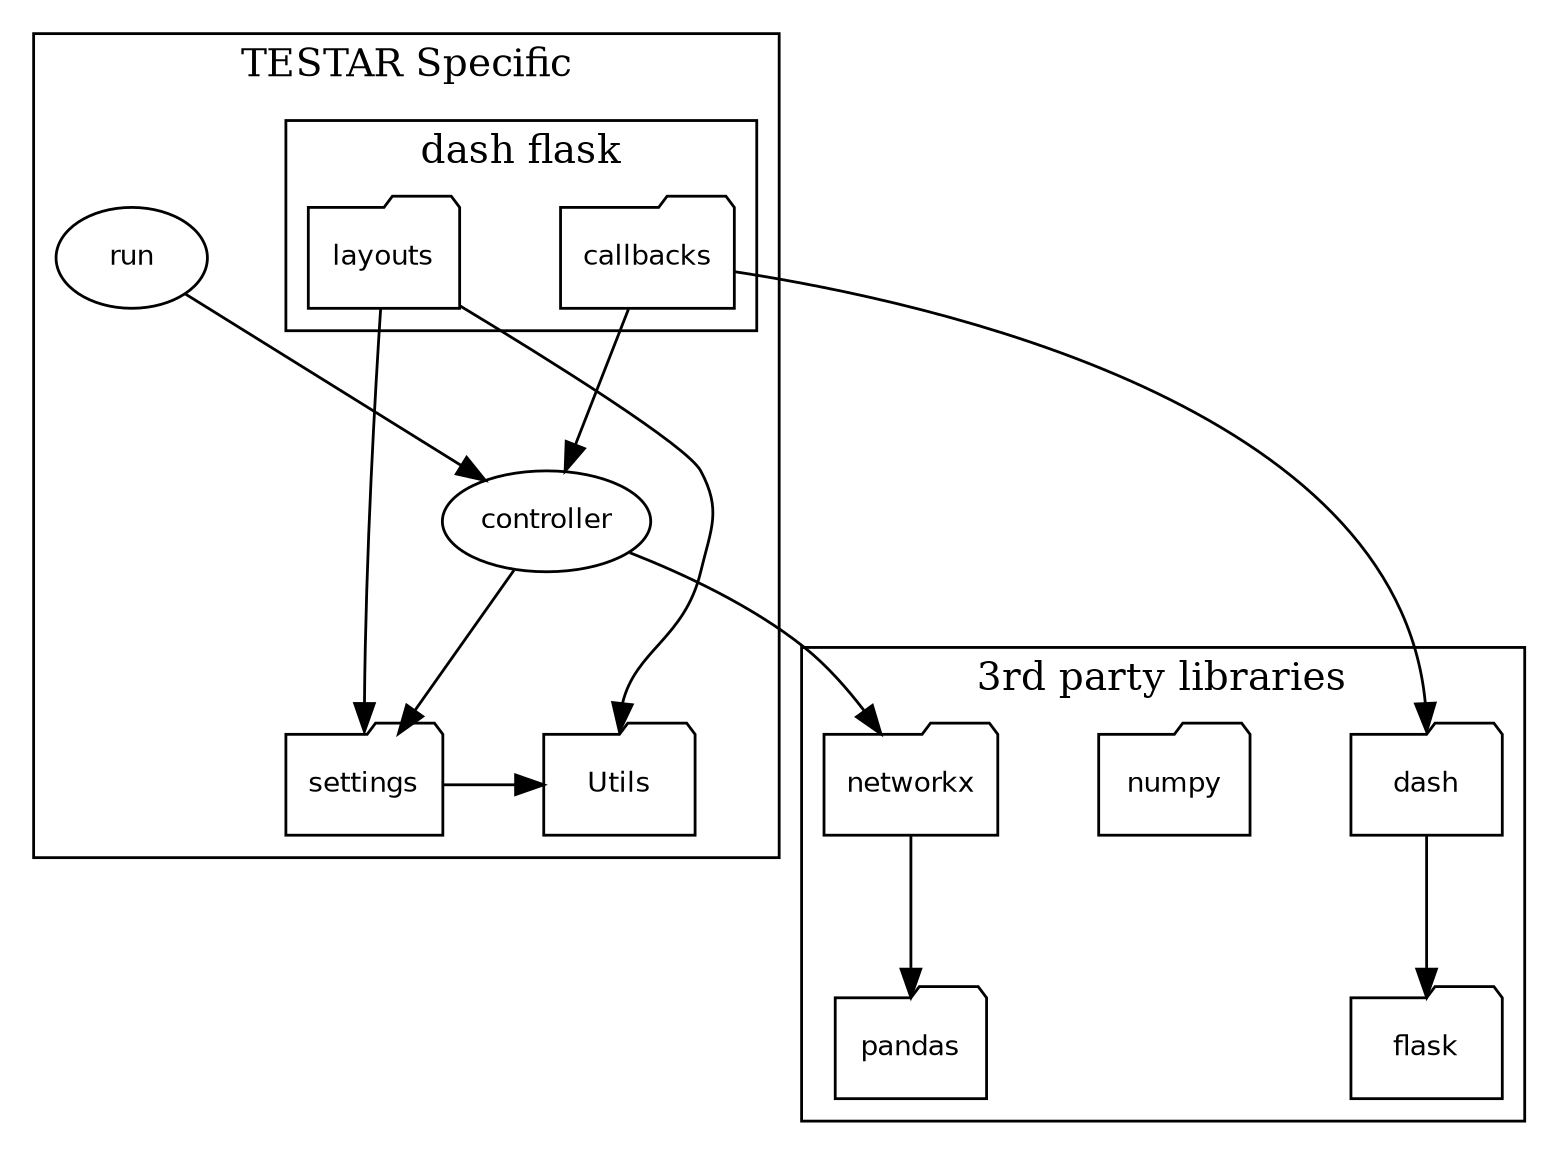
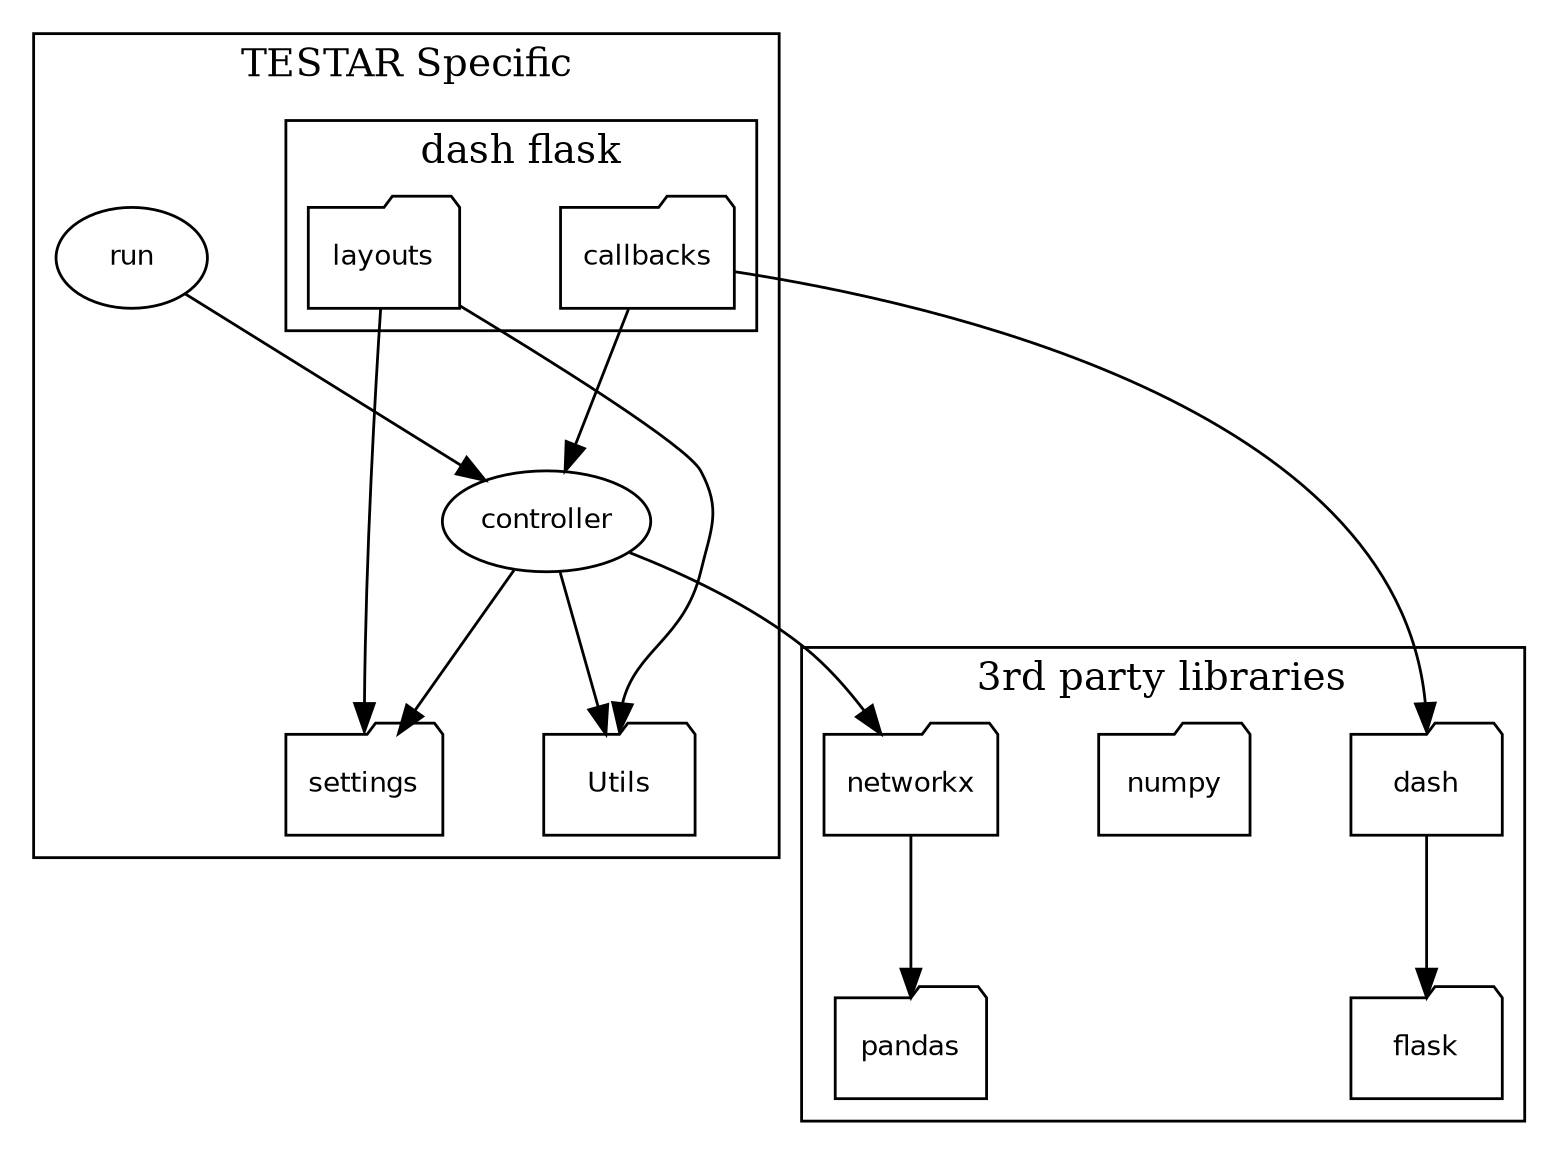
  digraph {
    compound=true
    nodesep=0.5
    rankdir=TB
    ranksep=0.8
    node [fontcolor="#000000" fontname=Helvetica fontsize=10 shape=folder]
    edge [fillcolor=black]
    run [shape=ellipse]
    controller [shape=ellipse]
    settings
    Utils
    callbacks
    layouts
    networkx
    numpy
    pandas
    dash
    flask
    subgraph cluster_1 {
      label="TESTAR Specific"
      subgraph sub_2 {
        label="TESTAR Specific"
        rank=same
        run
      }
      subgraph sub_3 {
        label="TESTAR Specific"
        rank=same
        controller
      }
      subgraph sub_4 {
        label="TESTAR Specific"
        rank=sink
        settings
        Utils
      }
      subgraph cluster_5 {
        label="dash flask"
        subgraph sub_6 {
          label="dash glue"
          rank=same
          callbacks
        }
        subgraph sub_7 {
          label="dash glue"
          rank=same
          layouts
        }
      }
    }
    subgraph cluster_8 {
      label="3rd party libraries"
      networkx
      numpy
      pandas
      dash
      flask
    }
    run -> controller
    controller -> settings
-   settings -> Utils
+   controller -> Utils
    controller -> networkx
    callbacks -> controller
    callbacks -> dash [headport=n]
    layouts -> settings [headport=n]
    layouts -> Utils [headport=n]
    networkx -> pandas
    dash -> flask
  }
